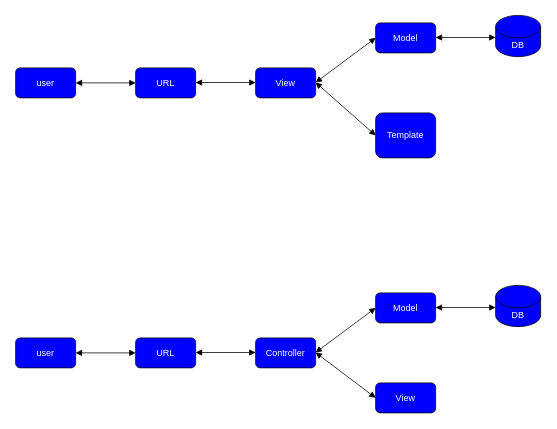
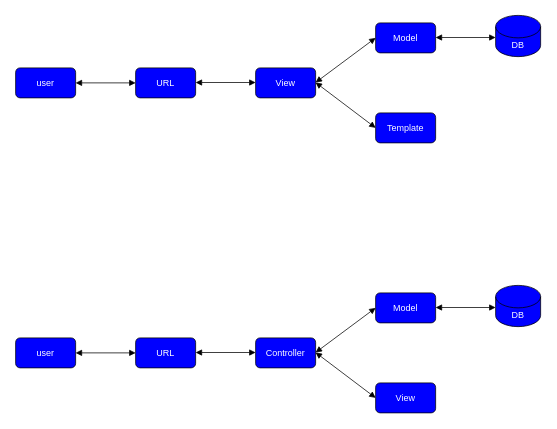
  <mxCell id="0" />
  <mxCell id="1" parent="0" />
  <mxCell id="2" value="user" style="rounded=1;whiteSpace=wrap;html=1;fillColor=#0000FF;strokeColor=#000000;fontColor=#FFFFFF;" vertex="1" parent="1"><mxGeometry x="20" y="90" width="80" height="40" as="geometry" /></mxCell>
  <mxCell id="3" value="URL" style="rounded=1;whiteSpace=wrap;html=1;fillColor=#0000FF;strokeColor=#000000;fontColor=#FFFFFF;" vertex="1" parent="1"><mxGeometry x="180" y="90" width="80" height="40" as="geometry" /></mxCell>
  <mxCell id="4" value="View" style="rounded=1;whiteSpace=wrap;html=1;fillColor=#0000FF;strokeColor=#000000;fontColor=#FFFFFF;" vertex="1" parent="1"><mxGeometry x="340" y="90" width="80" height="40" as="geometry" /></mxCell>
  <mxCell id="5" value="Model" style="rounded=1;whiteSpace=wrap;html=1;fillColor=#0000FF;strokeColor=#000000;fontColor=#FFFFFF;" vertex="1" parent="1"><mxGeometry x="500" y="30" width="80" height="40" as="geometry" /></mxCell>
- <mxCell id="6" value="Template" style="rounded=1;whiteSpace=wrap;html=1;fillColor=#0000FF;strokeColor=#000000;fontColor=#FFFFFF;" vertex="1" parent="1"><mxGeometry x="500" y="150" width="80" height="60" as="geometry" /></mxCell>
+ <mxCell id="6" value="Template" style="rounded=1;whiteSpace=wrap;html=1;fillColor=#0000FF;strokeColor=#000000;fontColor=#FFFFFF;" vertex="1" parent="1"><mxGeometry x="500" y="150" width="80" height="40" as="geometry" /></mxCell>
  <mxCell id="7" value="DB" style="shape=cylinder3;whiteSpace=wrap;html=1;boundedLbl=1;backgroundOutline=1;size=15;strokeColor=#000000;fontColor=#FFFFFF;fillColor=#0000FF;" vertex="1" parent="1"><mxGeometry x="660" y="20" width="60" height="55" as="geometry" /></mxCell>
  <mxCell id="8" value="" style="endArrow=block;startArrow=block;html=1;fontColor=#FFFFFF;strokeColor=#000000;exitX=1;exitY=0.5;exitDx=0;exitDy=0;endFill=1;startFill=1;" edge="1" parent="1" source="2"><mxGeometry width="50" height="50" relative="1" as="geometry"><mxPoint x="130" y="160" as="sourcePoint" /><mxPoint x="180" y="110" as="targetPoint" /></mxGeometry></mxCell>
  <mxCell id="9" value="" style="endArrow=block;startArrow=block;html=1;fontColor=#FFFFFF;strokeColor=#000000;exitX=1;exitY=0.5;exitDx=0;exitDy=0;endFill=1;startFill=1;" edge="1" parent="1"><mxGeometry width="50" height="50" relative="1" as="geometry"><mxPoint x="260" y="109.5" as="sourcePoint" /><mxPoint x="340" y="109.5" as="targetPoint" /></mxGeometry></mxCell>
  <mxCell id="10" value="" style="endArrow=block;startArrow=block;html=1;fontColor=#FFFFFF;strokeColor=#000000;exitX=1;exitY=0.5;exitDx=0;exitDy=0;endFill=1;startFill=1;" edge="1" parent="1"><mxGeometry width="50" height="50" relative="1" as="geometry"><mxPoint x="580" y="49.5" as="sourcePoint" /><mxPoint x="660" y="49.5" as="targetPoint" /></mxGeometry></mxCell>
  <mxCell id="11" value="" style="endArrow=block;startArrow=block;html=1;fontColor=#FFFFFF;strokeColor=#000000;exitX=1;exitY=0.5;exitDx=0;exitDy=0;endFill=1;startFill=1;entryX=0;entryY=0.5;entryDx=0;entryDy=0;" edge="1" parent="1" target="5"><mxGeometry width="50" height="50" relative="1" as="geometry"><mxPoint x="420" y="109.5" as="sourcePoint" /><mxPoint x="500" y="109.5" as="targetPoint" /></mxGeometry></mxCell>
  <mxCell id="12" value="" style="endArrow=block;startArrow=block;html=1;fontColor=#FFFFFF;strokeColor=#000000;exitX=1;exitY=0.5;exitDx=0;exitDy=0;endFill=1;startFill=1;entryX=0;entryY=0.5;entryDx=0;entryDy=0;" edge="1" parent="1" target="6"><mxGeometry width="50" height="50" relative="1" as="geometry"><mxPoint x="420" y="109.5" as="sourcePoint" /><mxPoint x="500" y="109.5" as="targetPoint" /></mxGeometry></mxCell>
  <mxCell id="13" value="user" style="rounded=1;whiteSpace=wrap;html=1;fillColor=#0000FF;strokeColor=#000000;fontColor=#FFFFFF;" vertex="1" parent="1"><mxGeometry x="20" y="450" width="80" height="40" as="geometry" /></mxCell>
  <mxCell id="14" value="URL" style="rounded=1;whiteSpace=wrap;html=1;fillColor=#0000FF;strokeColor=#000000;fontColor=#FFFFFF;" vertex="1" parent="1"><mxGeometry x="180" y="450" width="80" height="40" as="geometry" /></mxCell>
  <mxCell id="15" value="Controller" style="rounded=1;whiteSpace=wrap;html=1;fillColor=#0000FF;strokeColor=#000000;fontColor=#FFFFFF;" vertex="1" parent="1"><mxGeometry x="340" y="450" width="80" height="40" as="geometry" /></mxCell>
  <mxCell id="16" value="Model" style="rounded=1;whiteSpace=wrap;html=1;fillColor=#0000FF;strokeColor=#000000;fontColor=#FFFFFF;" vertex="1" parent="1"><mxGeometry x="500" y="390" width="80" height="40" as="geometry" /></mxCell>
  <mxCell id="17" value="View" style="rounded=1;whiteSpace=wrap;html=1;fillColor=#0000FF;strokeColor=#000000;fontColor=#FFFFFF;" vertex="1" parent="1"><mxGeometry x="500" y="510" width="80" height="40" as="geometry" /></mxCell>
  <mxCell id="18" value="DB" style="shape=cylinder3;whiteSpace=wrap;html=1;boundedLbl=1;backgroundOutline=1;size=15;strokeColor=#000000;fontColor=#FFFFFF;fillColor=#0000FF;" vertex="1" parent="1"><mxGeometry x="660" y="380" width="60" height="55" as="geometry" /></mxCell>
  <mxCell id="19" value="" style="endArrow=block;startArrow=block;html=1;fontColor=#FFFFFF;strokeColor=#000000;exitX=1;exitY=0.5;exitDx=0;exitDy=0;endFill=1;startFill=1;" edge="1" parent="1" source="13"><mxGeometry width="50" height="50" relative="1" as="geometry"><mxPoint x="130" y="520" as="sourcePoint" /><mxPoint x="180" y="470" as="targetPoint" /></mxGeometry></mxCell>
  <mxCell id="20" value="" style="endArrow=block;startArrow=block;html=1;fontColor=#FFFFFF;strokeColor=#000000;exitX=1;exitY=0.5;exitDx=0;exitDy=0;endFill=1;startFill=1;" edge="1" parent="1"><mxGeometry width="50" height="50" relative="1" as="geometry"><mxPoint x="260" y="469.5" as="sourcePoint" /><mxPoint x="340" y="469.5" as="targetPoint" /></mxGeometry></mxCell>
  <mxCell id="21" value="" style="endArrow=block;startArrow=block;html=1;fontColor=#FFFFFF;strokeColor=#000000;exitX=1;exitY=0.5;exitDx=0;exitDy=0;endFill=1;startFill=1;" edge="1" parent="1"><mxGeometry width="50" height="50" relative="1" as="geometry"><mxPoint x="580" y="409.5" as="sourcePoint" /><mxPoint x="660" y="409.5" as="targetPoint" /></mxGeometry></mxCell>
  <mxCell id="22" value="" style="endArrow=block;startArrow=block;html=1;fontColor=#FFFFFF;strokeColor=#000000;exitX=1;exitY=0.5;exitDx=0;exitDy=0;endFill=1;startFill=1;entryX=0;entryY=0.5;entryDx=0;entryDy=0;" edge="1" parent="1" target="16"><mxGeometry width="50" height="50" relative="1" as="geometry"><mxPoint x="420" y="469.5" as="sourcePoint" /><mxPoint x="500" y="469.5" as="targetPoint" /></mxGeometry></mxCell>
  <mxCell id="23" value="" style="endArrow=block;startArrow=block;html=1;fontColor=#FFFFFF;strokeColor=#000000;exitX=1;exitY=0.5;exitDx=0;exitDy=0;endFill=1;startFill=1;entryX=0;entryY=0.5;entryDx=0;entryDy=0;" edge="1" parent="1" target="17"><mxGeometry width="50" height="50" relative="1" as="geometry"><mxPoint x="420" y="469.5" as="sourcePoint" /><mxPoint x="500" y="469.5" as="targetPoint" /></mxGeometry></mxCell>
